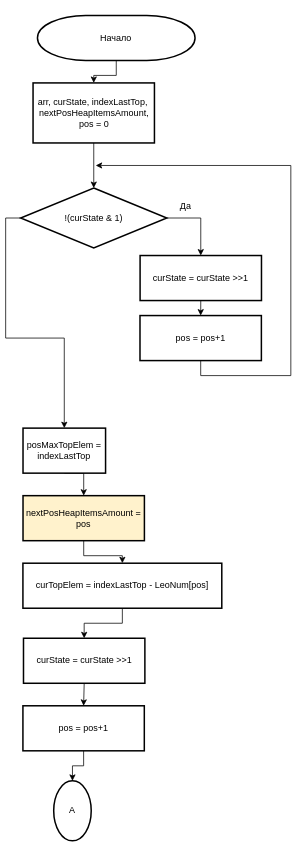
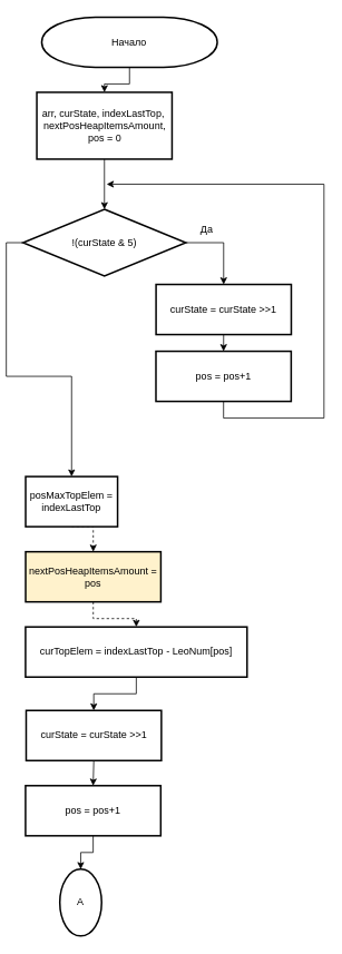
  <mxCell id="0" />
  <mxCell id="1" parent="0" />
  <mxCell id="2" style="edgeStyle=orthogonalEdgeStyle;rounded=0;orthogonalLoop=1;jettySize=auto;html=1;exitX=0.5;exitY=1;exitDx=0;exitDy=0;exitPerimeter=0;entryX=0.5;entryY=0;entryDx=0;entryDy=0;" parent="1" source="3" target="5" edge="1"><mxGeometry relative="1" as="geometry" /></mxCell>
  <mxCell id="3" value="Начало" style="strokeWidth=2;html=1;shape=mxgraph.flowchart.terminator;whiteSpace=wrap;" parent="1" vertex="1"><mxGeometry x="42.37" y="20" width="210" height="60" as="geometry" /></mxCell>
  <mxCell id="4" style="rounded=0;orthogonalLoop=1;jettySize=auto;html=1;exitX=0.5;exitY=1;exitDx=0;exitDy=0;entryX=0.5;entryY=0;entryDx=0;entryDy=0;" parent="1" source="5" target="23" edge="1"><mxGeometry relative="1" as="geometry" /></mxCell>
  <mxCell id="5" value="arr, curState, indexLastTop,&amp;nbsp;&lt;br&gt;nextPosHeapItemsAmount, &lt;br&gt;pos = 0" style="rounded=0;whiteSpace=wrap;html=1;absoluteArcSize=1;arcSize=14;strokeWidth=2;" parent="1" vertex="1"><mxGeometry x="36.5" y="110" width="161.75" height="80" as="geometry" /></mxCell>
  <mxCell id="6" style="edgeStyle=orthogonalEdgeStyle;rounded=0;orthogonalLoop=1;jettySize=auto;html=1;exitX=0.5;exitY=1;exitDx=0;exitDy=0;entryX=0.5;entryY=0;entryDx=0;entryDy=0;" parent="1" source="7" target="9" edge="1"><mxGeometry relative="1" as="geometry" /></mxCell>
  <mxCell id="7" value="curState = curState &amp;gt;&amp;gt;1" style="rounded=0;whiteSpace=wrap;html=1;absoluteArcSize=1;arcSize=14;strokeWidth=2;" parent="1" vertex="1"><mxGeometry x="179.13" y="340" width="161.75" height="60" as="geometry" /></mxCell>
  <mxCell id="8" style="edgeStyle=orthogonalEdgeStyle;rounded=0;orthogonalLoop=1;jettySize=auto;html=1;exitX=0.5;exitY=1;exitDx=0;exitDy=0;" parent="1" source="9" edge="1"><mxGeometry relative="1" as="geometry"><Array as="points"><mxPoint x="260" y="500" /><mxPoint x="380" y="500" /><mxPoint x="380" y="220" /></Array><mxPoint x="120" y="220" as="targetPoint" /></mxGeometry></mxCell>
  <mxCell id="9" value="pos =&amp;nbsp;pos+1" style="rounded=0;whiteSpace=wrap;html=1;absoluteArcSize=1;arcSize=14;strokeWidth=2;" parent="1" vertex="1"><mxGeometry x="179" y="420" width="161.75" height="60" as="geometry" /></mxCell>
- <mxCell id="10" style="edgeStyle=orthogonalEdgeStyle;rounded=0;orthogonalLoop=1;jettySize=auto;html=1;exitX=0.5;exitY=1;exitDx=0;exitDy=0;entryX=0.5;entryY=0;entryDx=0;entryDy=0;" parent="1" source="11" target="13" edge="1"><mxGeometry relative="1" as="geometry" /></mxCell>
+ <mxCell id="10" style="edgeStyle=orthogonalEdgeStyle;rounded=0;orthogonalLoop=1;jettySize=auto;html=1;exitX=0.5;exitY=1;exitDx=0;exitDy=0;entryX=0.5;entryY=0;entryDx=0;entryDy=0;dashed=1;" parent="1" source="11" target="13" edge="1"><mxGeometry relative="1" as="geometry" /></mxCell>
  <mxCell id="11" value="posMaxTopElem = indexLastTop" style="rounded=0;whiteSpace=wrap;html=1;absoluteArcSize=1;arcSize=14;strokeWidth=2;" parent="1" vertex="1"><mxGeometry x="23.13" y="570" width="110" height="60" as="geometry" /></mxCell>
- <mxCell id="12" style="edgeStyle=orthogonalEdgeStyle;rounded=0;orthogonalLoop=1;jettySize=auto;html=1;exitX=0.5;exitY=1;exitDx=0;exitDy=0;entryX=0.5;entryY=0;entryDx=0;entryDy=0;" parent="1" source="13" target="15" edge="1"><mxGeometry relative="1" as="geometry" /></mxCell>
+ <mxCell id="12" style="edgeStyle=orthogonalEdgeStyle;rounded=0;orthogonalLoop=1;jettySize=auto;html=1;exitX=0.5;exitY=1;exitDx=0;exitDy=0;entryX=0.5;entryY=0;entryDx=0;entryDy=0;dashed=1;" parent="1" source="13" target="15" edge="1"><mxGeometry relative="1" as="geometry" /></mxCell>
  <mxCell id="13" value="nextPosHeapItemsAmount = pos" style="rounded=0;whiteSpace=wrap;html=1;absoluteArcSize=1;arcSize=14;strokeWidth=2;fillColor=#fff2cc;" parent="1" vertex="1"><mxGeometry x="23.13" y="660" width="161.75" height="60" as="geometry" /></mxCell>
  <mxCell id="14" style="edgeStyle=orthogonalEdgeStyle;rounded=0;orthogonalLoop=1;jettySize=auto;html=1;exitX=0.5;exitY=1;exitDx=0;exitDy=0;entryX=0.5;entryY=0;entryDx=0;entryDy=0;" parent="1" source="15" target="17" edge="1"><mxGeometry relative="1" as="geometry" /></mxCell>
  <mxCell id="15" value="curTopElem = indexLastTop - LeoNum[pos]" style="rounded=0;whiteSpace=wrap;html=1;absoluteArcSize=1;arcSize=14;strokeWidth=2;" parent="1" vertex="1"><mxGeometry x="23" y="750" width="265" height="60" as="geometry" /></mxCell>
  <mxCell id="16" style="edgeStyle=orthogonalEdgeStyle;rounded=0;orthogonalLoop=1;jettySize=auto;html=1;exitX=0.5;exitY=1;exitDx=0;exitDy=0;entryX=0.5;entryY=0;entryDx=0;entryDy=0;" parent="1" source="17" target="19" edge="1"><mxGeometry relative="1" as="geometry" /></mxCell>
  <mxCell id="17" value="curState = curState &amp;gt;&amp;gt;1" style="rounded=0;whiteSpace=wrap;html=1;absoluteArcSize=1;arcSize=14;strokeWidth=2;" parent="1" vertex="1"><mxGeometry x="23.76" y="850" width="161.75" height="60" as="geometry" /></mxCell>
  <mxCell id="18" style="edgeStyle=orthogonalEdgeStyle;rounded=0;orthogonalLoop=1;jettySize=auto;html=1;exitX=0.5;exitY=1;exitDx=0;exitDy=0;entryX=0.5;entryY=0;entryDx=0;entryDy=0;" parent="1" source="19" target="20" edge="1"><mxGeometry relative="1" as="geometry" /></mxCell>
  <mxCell id="19" value="pos =&amp;nbsp;pos+1" style="rounded=0;whiteSpace=wrap;html=1;absoluteArcSize=1;arcSize=14;strokeWidth=2;" parent="1" vertex="1"><mxGeometry x="23" y="940" width="161.75" height="60" as="geometry" /></mxCell>
  <mxCell id="20" value="А" style="ellipse;whiteSpace=wrap;html=1;aspect=fixed;strokeWidth=2;" parent="1" vertex="1"><mxGeometry x="64.01" y="1040" width="50" height="80" as="geometry" /></mxCell>
  <mxCell id="21" style="edgeStyle=orthogonalEdgeStyle;rounded=0;orthogonalLoop=1;jettySize=auto;html=1;exitX=1;exitY=0.5;exitDx=0;exitDy=0;entryX=0.5;entryY=0;entryDx=0;entryDy=0;" parent="1" source="23" target="7" edge="1"><mxGeometry relative="1" as="geometry" /></mxCell>
  <mxCell id="22" style="edgeStyle=orthogonalEdgeStyle;rounded=0;orthogonalLoop=1;jettySize=auto;html=1;exitX=0;exitY=0.5;exitDx=0;exitDy=0;entryX=0.5;entryY=0;entryDx=0;entryDy=0;" parent="1" source="23" target="11" edge="1"><mxGeometry relative="1" as="geometry" /></mxCell>
- <mxCell id="23" value="!(curState &amp;amp; 1)" style="rhombus;whiteSpace=wrap;html=1;strokeWidth=2;" parent="1" vertex="1"><mxGeometry x="20" y="250" width="194.75" height="80" as="geometry" /></mxCell>
+ <mxCell id="23" value="!(curState &amp;amp; 5)" style="rhombus;whiteSpace=wrap;html=1;strokeWidth=2;" parent="1" vertex="1"><mxGeometry x="20" y="250" width="194.75" height="80" as="geometry" /></mxCell>
  <mxCell id="24" value="Да" style="text;html=1;strokeColor=none;fillColor=none;align=center;verticalAlign=middle;whiteSpace=wrap;rounded=0;" parent="1" vertex="1"><mxGeometry x="210" y="260" width="60" height="30" as="geometry" /></mxCell>
